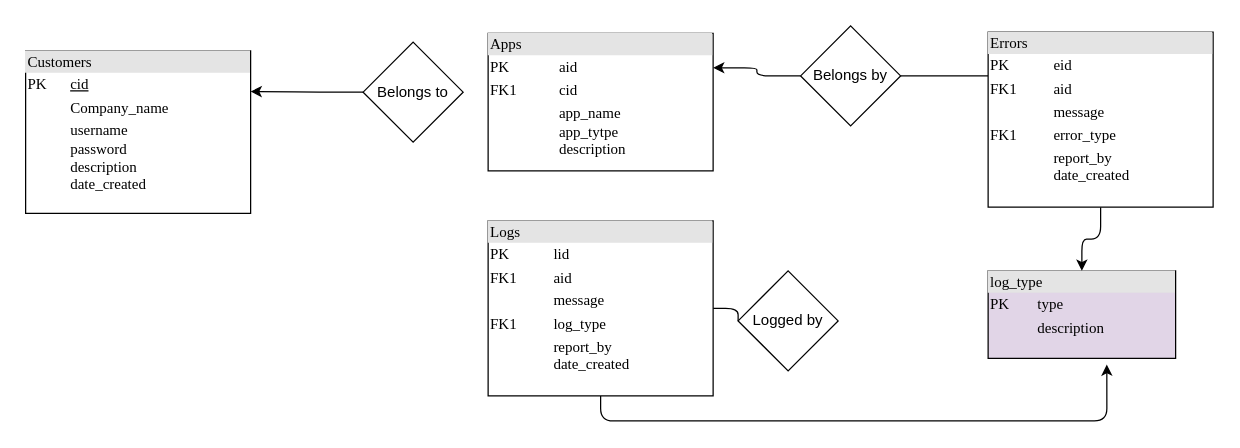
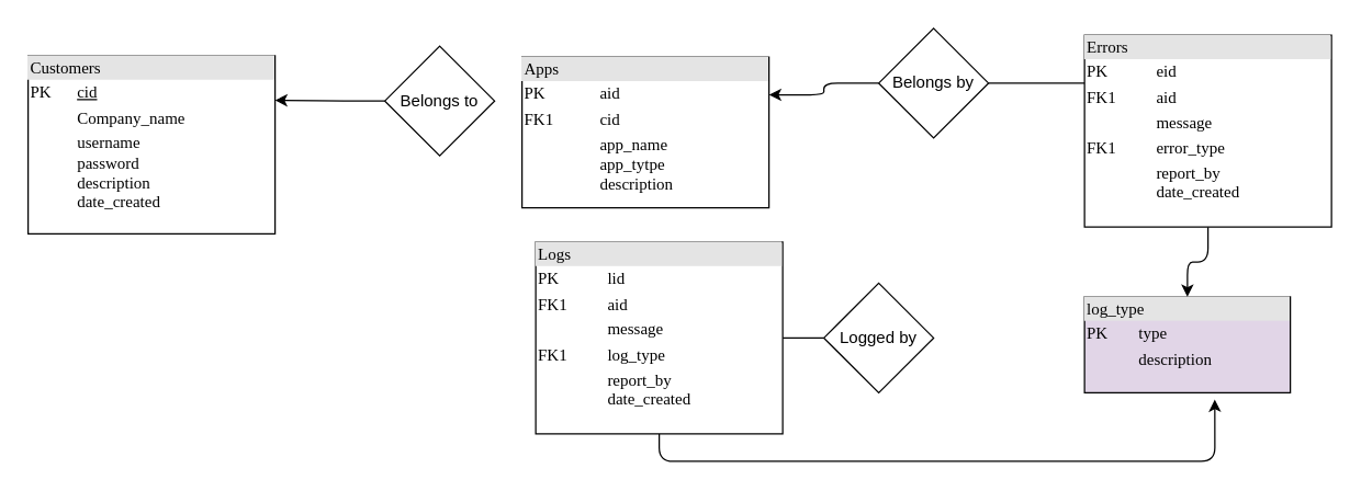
  <mxCell id="0" />
  <mxCell id="1" parent="0" />
  <mxCell id="2" value="&lt;div style=&quot;box-sizing: border-box ; width: 100% ; background: #e4e4e4 ; padding: 2px&quot;&gt;Customers&lt;/div&gt;&lt;table style=&quot;width: 100% ; font-size: 1em&quot; cellpadding=&quot;2&quot; cellspacing=&quot;0&quot;&gt;&lt;tbody&gt;&lt;tr&gt;&lt;td&gt;PK&lt;/td&gt;&lt;td&gt;&lt;u&gt;cid&lt;/u&gt;&lt;/td&gt;&lt;/tr&gt;&lt;tr&gt;&lt;td&gt;&lt;br&gt;&lt;/td&gt;&lt;td&gt;Company_name&lt;/td&gt;&lt;/tr&gt;&lt;tr&gt;&lt;td&gt;&lt;/td&gt;&lt;td&gt;username&lt;br&gt;password&lt;br&gt;description&lt;br&gt;date_created&lt;/td&gt;&lt;/tr&gt;&lt;/tbody&gt;&lt;/table&gt;" style="verticalAlign=top;align=left;overflow=fill;html=1;rounded=0;shadow=0;comic=0;labelBackgroundColor=none;strokeColor=#000000;strokeWidth=1;fillColor=#ffffff;fontFamily=Verdana;fontSize=12;fontColor=#000000;" parent="1" vertex="1"><mxGeometry x="20" y="40" width="180" height="130" as="geometry" /></mxCell>
  <mxCell id="3" value="&lt;div style=&quot;box-sizing: border-box ; width: 100% ; background: #e4e4e4 ; padding: 2px&quot;&gt;log_type&lt;/div&gt;&lt;table style=&quot;width: 100% ; font-size: 1em&quot; cellpadding=&quot;2&quot; cellspacing=&quot;0&quot;&gt;&lt;tbody&gt;&lt;tr&gt;&lt;td&gt;PK&lt;/td&gt;&lt;td&gt;type&lt;br&gt;&lt;/td&gt;&lt;/tr&gt;&lt;tr&gt;&lt;td&gt;&lt;br&gt;&lt;/td&gt;&lt;td&gt;description&lt;/td&gt;&lt;/tr&gt;&lt;tr&gt;&lt;td&gt;&lt;/td&gt;&lt;td&gt;&lt;br&gt;&lt;/td&gt;&lt;/tr&gt;&lt;/tbody&gt;&lt;/table&gt;" style="verticalAlign=top;align=left;overflow=fill;html=1;rounded=0;shadow=0;comic=0;labelBackgroundColor=none;strokeColor=#000000;strokeWidth=1;fillColor=#e1d5e7;fontFamily=Verdana;fontSize=12;fontColor=#000000;" parent="1" vertex="1"><mxGeometry x="790" y="216" width="150" height="70" as="geometry" /></mxCell>
  <mxCell id="4" style="edgeStyle=orthogonalEdgeStyle;rounded=1;orthogonalLoop=1;jettySize=auto;html=1;exitX=0;exitY=0.25;exitDx=0;exitDy=0;startArrow=none;startFill=0;endArrow=none;endFill=0;strokeColor=#000000;entryX=1;entryY=0.5;entryDx=0;entryDy=0;" edge="1" parent="1" source="6" target="14"><mxGeometry relative="1" as="geometry"><mxPoint x="740" y="61" as="targetPoint" /></mxGeometry></mxCell>
  <mxCell id="5" value="" style="edgeStyle=orthogonalEdgeStyle;rounded=1;orthogonalLoop=1;jettySize=auto;html=1;startArrow=none;startFill=0;endArrow=classic;endFill=1;strokeColor=#000000;" edge="1" parent="1" source="6" target="3"><mxGeometry relative="1" as="geometry" /></mxCell>
  <mxCell id="6" value="&lt;div style=&quot;box-sizing: border-box ; width: 100% ; background: #e4e4e4 ; padding: 2px&quot;&gt;Errors&lt;/div&gt;&lt;table style=&quot;width: 100% ; font-size: 1em&quot; cellpadding=&quot;2&quot; cellspacing=&quot;0&quot;&gt;&lt;tbody&gt;&lt;tr&gt;&lt;td&gt;PK&lt;/td&gt;&lt;td&gt;eid&lt;/td&gt;&lt;/tr&gt;&lt;tr&gt;&lt;td&gt;FK1&lt;/td&gt;&lt;td&gt;aid&lt;/td&gt;&lt;/tr&gt;&lt;tr&gt;&lt;td&gt;&lt;/td&gt;&lt;td&gt;message&lt;/td&gt;&lt;/tr&gt;&lt;tr&gt;&lt;td&gt;FK1&lt;br&gt;&lt;/td&gt;&lt;td&gt;error_type&lt;br&gt;&lt;/td&gt;&lt;/tr&gt;&lt;tr&gt;&lt;td&gt;&lt;br&gt;&lt;/td&gt;&lt;td&gt;report_by&lt;br&gt;date_created&lt;br&gt;&lt;br&gt;&lt;/td&gt;&lt;/tr&gt;&lt;tr&gt;&lt;td&gt;&lt;br&gt;&lt;/td&gt;&lt;td&gt;&lt;/td&gt;&lt;/tr&gt;&lt;/tbody&gt;&lt;/table&gt;" style="verticalAlign=top;align=left;overflow=fill;html=1;rounded=0;shadow=0;comic=0;labelBackgroundColor=none;strokeColor=#000000;strokeWidth=1;fillColor=#ffffff;fontFamily=Verdana;fontSize=12;fontColor=#000000;" parent="1" vertex="1"><mxGeometry x="790" y="25" width="180" height="140" as="geometry" /></mxCell>
- <mxCell id="7" value="&lt;div style=&quot;box-sizing: border-box ; width: 100% ; background: #e4e4e4 ; padding: 2px&quot;&gt;Apps&lt;/div&gt;&lt;table style=&quot;width: 100% ; font-size: 1em&quot; cellpadding=&quot;2&quot; cellspacing=&quot;0&quot;&gt;&lt;tbody&gt;&lt;tr&gt;&lt;td&gt;PK&lt;/td&gt;&lt;td&gt;aid&lt;/td&gt;&lt;/tr&gt;&lt;tr&gt;&lt;td&gt;FK1&lt;/td&gt;&lt;td&gt;cid&lt;/td&gt;&lt;/tr&gt;&lt;tr&gt;&lt;td&gt;&lt;/td&gt;&lt;td&gt;app_name&lt;br&gt;app_tytpe&lt;br&gt;description&lt;/td&gt;&lt;/tr&gt;&lt;/tbody&gt;&lt;/table&gt;" style="verticalAlign=top;align=left;overflow=fill;html=1;rounded=0;shadow=0;comic=0;labelBackgroundColor=none;strokeColor=#000000;strokeWidth=1;fillColor=#ffffff;fontFamily=Verdana;fontSize=12;fontColor=#000000;" parent="1" vertex="1"><mxGeometry x="390" y="26" width="180" height="110" as="geometry" /></mxCell>
+ <mxCell id="7" value="&lt;div style=&quot;box-sizing: border-box ; width: 100% ; background: #e4e4e4 ; padding: 2px&quot;&gt;Apps&lt;/div&gt;&lt;table style=&quot;width: 100% ; font-size: 1em&quot; cellpadding=&quot;2&quot; cellspacing=&quot;0&quot;&gt;&lt;tbody&gt;&lt;tr&gt;&lt;td&gt;PK&lt;/td&gt;&lt;td&gt;aid&lt;/td&gt;&lt;/tr&gt;&lt;tr&gt;&lt;td&gt;FK1&lt;/td&gt;&lt;td&gt;cid&lt;/td&gt;&lt;/tr&gt;&lt;tr&gt;&lt;td&gt;&lt;/td&gt;&lt;td&gt;app_name&lt;br&gt;app_tytpe&lt;br&gt;description&lt;/td&gt;&lt;/tr&gt;&lt;/tbody&gt;&lt;/table&gt;" style="verticalAlign=top;align=left;overflow=fill;html=1;rounded=0;shadow=0;comic=0;labelBackgroundColor=none;strokeColor=#000000;strokeWidth=1;fillColor=#ffffff;fontFamily=Verdana;fontSize=12;fontColor=#000000;" parent="1" vertex="1"><mxGeometry x="380" y="41" width="180" height="110" as="geometry" /></mxCell>
  <mxCell id="8" value="" style="edgeStyle=orthogonalEdgeStyle;rounded=1;orthogonalLoop=1;jettySize=auto;html=1;startArrow=none;startFill=0;endArrow=none;endFill=0;strokeColor=#000000;entryX=0;entryY=0.5;entryDx=0;entryDy=0;" edge="1" parent="1" source="10" target="15"><mxGeometry relative="1" as="geometry"><mxPoint x="540" y="246" as="targetPoint" /></mxGeometry></mxCell>
  <mxCell id="9" style="edgeStyle=orthogonalEdgeStyle;rounded=1;orthogonalLoop=1;jettySize=auto;html=1;exitX=0.5;exitY=1;exitDx=0;exitDy=0;entryX=0.633;entryY=1.071;entryDx=0;entryDy=0;entryPerimeter=0;startArrow=none;startFill=0;endArrow=classic;endFill=1;strokeColor=#000000;" edge="1" parent="1" source="10" target="3"><mxGeometry relative="1" as="geometry"><Array as="points"><mxPoint x="480" y="336" /><mxPoint x="885" y="336" /></Array></mxGeometry></mxCell>
  <mxCell id="10" value="&lt;div style=&quot;box-sizing: border-box ; width: 100% ; background: #e4e4e4 ; padding: 2px&quot;&gt;Logs&lt;/div&gt;&lt;table style=&quot;width: 100% ; font-size: 1em&quot; cellpadding=&quot;2&quot; cellspacing=&quot;0&quot;&gt;&lt;tbody&gt;&lt;tr&gt;&lt;td&gt;PK&lt;/td&gt;&lt;td&gt;lid&lt;/td&gt;&lt;/tr&gt;&lt;tr&gt;&lt;td&gt;FK1&lt;/td&gt;&lt;td&gt;aid&lt;/td&gt;&lt;/tr&gt;&lt;tr&gt;&lt;td&gt;&lt;/td&gt;&lt;td&gt;message&lt;/td&gt;&lt;/tr&gt;&lt;tr&gt;&lt;td&gt;FK1&lt;br&gt;&lt;/td&gt;&lt;td&gt;log_type&lt;br&gt;&lt;/td&gt;&lt;/tr&gt;&lt;tr&gt;&lt;td&gt;&lt;br&gt;&lt;/td&gt;&lt;td&gt;report_by&lt;br&gt;date_created&lt;/td&gt;&lt;/tr&gt;&lt;tr&gt;&lt;td&gt;&lt;br&gt;&lt;/td&gt;&lt;td&gt;&lt;br&gt;&lt;/td&gt;&lt;/tr&gt;&lt;tr&gt;&lt;td&gt;&lt;br&gt;&lt;/td&gt;&lt;td&gt;&lt;/td&gt;&lt;/tr&gt;&lt;/tbody&gt;&lt;/table&gt;" style="verticalAlign=top;align=left;overflow=fill;html=1;rounded=0;shadow=0;comic=0;labelBackgroundColor=none;strokeColor=#000000;strokeWidth=1;fillColor=#ffffff;fontFamily=Verdana;fontSize=12;fontColor=#000000;" vertex="1" parent="1"><mxGeometry x="390" y="176" width="180" height="140" as="geometry" /></mxCell>
  <mxCell id="11" style="edgeStyle=orthogonalEdgeStyle;rounded=1;orthogonalLoop=1;jettySize=auto;html=1;entryX=1;entryY=0.25;entryDx=0;entryDy=0;startArrow=none;startFill=0;endArrow=classic;endFill=1;strokeColor=#000000;" edge="1" parent="1" source="12" target="2"><mxGeometry relative="1" as="geometry" /></mxCell>
- <mxCell id="12" value="Belongs to" style="rhombus;whiteSpace=wrap;html=1;" vertex="1" parent="1"><mxGeometry x="290" y="33" width="80" height="80" as="geometry" /></mxCell>
+ <mxCell id="12" value="Belongs to" style="rhombus;whiteSpace=wrap;html=1;" vertex="1" parent="1"><mxGeometry x="280" y="33" width="80" height="80" as="geometry" /></mxCell>
  <mxCell id="13" style="edgeStyle=orthogonalEdgeStyle;rounded=1;orthogonalLoop=1;jettySize=auto;html=1;exitX=0;exitY=0.5;exitDx=0;exitDy=0;entryX=1;entryY=0.25;entryDx=0;entryDy=0;startArrow=none;startFill=0;endArrow=classic;endFill=1;strokeColor=#000000;" edge="1" parent="1" source="14" target="7"><mxGeometry relative="1" as="geometry" /></mxCell>
  <mxCell id="14" value="Belongs by" style="rhombus;whiteSpace=wrap;html=1;" vertex="1" parent="1"><mxGeometry x="640" y="20" width="80" height="80" as="geometry" /></mxCell>
- <mxCell id="15" value="Logged by" style="rhombus;whiteSpace=wrap;html=1;" vertex="1" parent="1"><mxGeometry x="590" y="216" width="80" height="80" as="geometry" /></mxCell>
+ <mxCell id="15" value="Logged by" style="rhombus;whiteSpace=wrap;html=1;" vertex="1" parent="1"><mxGeometry x="600" y="206" width="80" height="80" as="geometry" /></mxCell>
